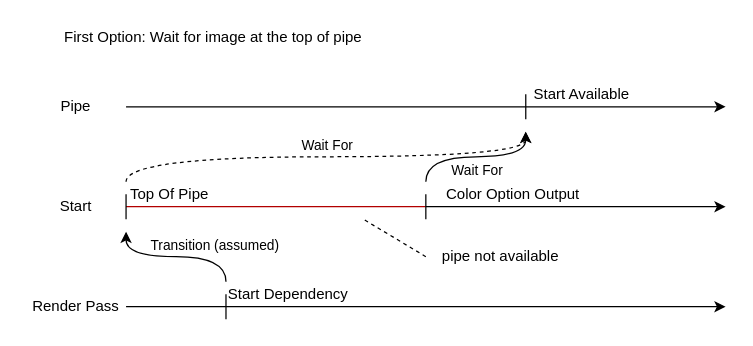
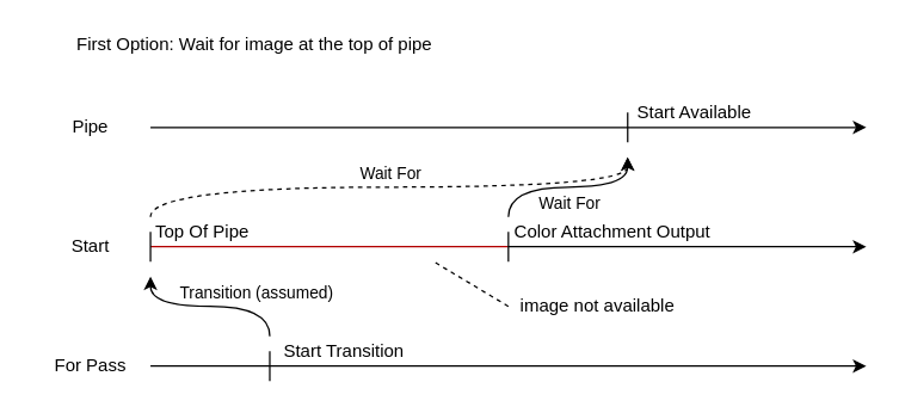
  <mxCell id="0" />
  <mxCell id="1" parent="0" />
  <mxCell id="2" value="" style="endArrow=none;html=1;rounded=0;fillColor=#e51400;strokeColor=#B20000;" edge="1" parent="1"><mxGeometry width="50" height="50" relative="1" as="geometry"><mxPoint x="100" y="165" as="sourcePoint" /><mxPoint x="340" y="165" as="targetPoint" /></mxGeometry></mxCell>
  <mxCell id="3" value="Start" style="text;html=1;align=center;verticalAlign=middle;whiteSpace=wrap;rounded=0;" vertex="1" parent="1"><mxGeometry x="20" y="155" width="80" height="20" as="geometry" /></mxCell>
  <mxCell id="4" value="" style="endArrow=classic;html=1;rounded=0;endFill=1;" edge="1" parent="1"><mxGeometry width="50" height="50" relative="1" as="geometry"><mxPoint x="100" y="85" as="sourcePoint" /><mxPoint x="580" y="85" as="targetPoint" /></mxGeometry></mxCell>
  <mxCell id="5" value="Pipe" style="text;html=1;align=center;verticalAlign=middle;whiteSpace=wrap;rounded=0;" vertex="1" parent="1"><mxGeometry x="20" y="75" width="80" height="20" as="geometry" /></mxCell>
  <mxCell id="6" value="" style="endArrow=classic;html=1;rounded=0;endFill=1;" edge="1" parent="1"><mxGeometry width="50" height="50" relative="1" as="geometry"><mxPoint x="100" y="245" as="sourcePoint" /><mxPoint x="580" y="245" as="targetPoint" /></mxGeometry></mxCell>
- <mxCell id="7" value="Render Pass" style="text;html=1;align=center;verticalAlign=middle;whiteSpace=wrap;rounded=0;" vertex="1" parent="1"><mxGeometry x="20" y="235" width="80" height="20" as="geometry" /></mxCell>
+ <mxCell id="7" value="For Pass" style="text;html=1;align=center;verticalAlign=middle;whiteSpace=wrap;rounded=0;" vertex="1" parent="1"><mxGeometry x="20" y="235" width="80" height="20" as="geometry" /></mxCell>
  <mxCell id="8" value="" style="endArrow=none;html=1;rounded=0;" edge="1" parent="1"><mxGeometry width="50" height="50" relative="1" as="geometry"><mxPoint x="420" y="95" as="sourcePoint" /><mxPoint x="420" y="75" as="targetPoint" /></mxGeometry></mxCell>
  <mxCell id="9" value="Start Available" style="text;html=1;align=center;verticalAlign=middle;whiteSpace=wrap;rounded=0;" vertex="1" parent="1"><mxGeometry x="420" y="65" width="90" height="20" as="geometry" /></mxCell>
  <mxCell id="10" value="" style="endArrow=none;html=1;rounded=0;" edge="1" parent="1"><mxGeometry width="50" height="50" relative="1" as="geometry"><mxPoint x="340" y="175" as="sourcePoint" /><mxPoint x="340" y="155" as="targetPoint" /></mxGeometry></mxCell>
- <mxCell id="11" value="Color Option Output" style="text;html=1;align=center;verticalAlign=middle;whiteSpace=wrap;rounded=0;" vertex="1" parent="1"><mxGeometry x="340" y="145" width="140" height="20" as="geometry" /></mxCell>
+ <mxCell id="11" value="Color Attachment Output" style="text;html=1;align=center;verticalAlign=middle;whiteSpace=wrap;rounded=0;" vertex="1" parent="1"><mxGeometry x="340" y="145" width="140" height="20" as="geometry" /></mxCell>
  <mxCell id="12" value="" style="endArrow=none;html=1;rounded=0;" edge="1" parent="1"><mxGeometry width="50" height="50" relative="1" as="geometry"><mxPoint x="100" y="175" as="sourcePoint" /><mxPoint x="100" y="155" as="targetPoint" /></mxGeometry></mxCell>
  <mxCell id="13" value="Top Of Pipe" style="text;html=1;align=center;verticalAlign=middle;whiteSpace=wrap;rounded=0;" vertex="1" parent="1"><mxGeometry x="100" y="145" width="70" height="20" as="geometry" /></mxCell>
  <mxCell id="14" value="" style="endArrow=classic;html=1;rounded=0;edgeStyle=orthogonalEdgeStyle;elbow=vertical;curved=1;" edge="1" parent="1"><mxGeometry relative="1" as="geometry"><mxPoint x="180" y="225" as="sourcePoint" /><mxPoint x="100" y="185" as="targetPoint" /><Array as="points"><mxPoint x="180" y="205" /><mxPoint x="100" y="205" /></Array></mxGeometry></mxCell>
  <mxCell id="15" value="Transition (assumed)" style="edgeLabel;resizable=0;html=1;;align=center;verticalAlign=middle;" connectable="0" vertex="1" parent="14"><mxGeometry relative="1" as="geometry"><mxPoint x="30" y="-10" as="offset" /></mxGeometry></mxCell>
  <mxCell id="16" value="" style="endArrow=none;html=1;rounded=0;" edge="1" parent="1"><mxGeometry width="50" height="50" relative="1" as="geometry"><mxPoint x="180" y="255" as="sourcePoint" /><mxPoint x="180" y="235" as="targetPoint" /></mxGeometry></mxCell>
- <mxCell id="17" value="Start Dependency" style="text;html=1;align=center;verticalAlign=middle;whiteSpace=wrap;rounded=0;" vertex="1" parent="1"><mxGeometry x="180" y="225" width="100" height="20" as="geometry" /></mxCell>
+ <mxCell id="17" value="Start Transition" style="text;html=1;align=center;verticalAlign=middle;whiteSpace=wrap;rounded=0;" vertex="1" parent="1"><mxGeometry x="180" y="225" width="100" height="20" as="geometry" /></mxCell>
  <mxCell id="18" value="" style="endArrow=classic;html=1;rounded=0;edgeStyle=orthogonalEdgeStyle;curved=1;dashed=1;" edge="1" parent="1"><mxGeometry relative="1" as="geometry"><mxPoint x="100" y="145" as="sourcePoint" /><mxPoint x="420" y="105" as="targetPoint" /><Array as="points"><mxPoint x="100" y="125" /><mxPoint x="420" y="125" /></Array></mxGeometry></mxCell>
  <mxCell id="19" value="Wait For" style="edgeLabel;resizable=0;html=1;;align=center;verticalAlign=middle;" connectable="0" vertex="1" parent="18"><mxGeometry relative="1" as="geometry"><mxPoint y="-10" as="offset" /></mxGeometry></mxCell>
  <mxCell id="20" value="" style="endArrow=classic;html=1;rounded=0;edgeStyle=orthogonalEdgeStyle;curved=1;" edge="1" parent="1"><mxGeometry relative="1" as="geometry"><mxPoint x="340" y="145" as="sourcePoint" /><mxPoint x="420" y="105" as="targetPoint" /><Array as="points"><mxPoint x="340" y="125" /><mxPoint x="420" y="125" /></Array></mxGeometry></mxCell>
  <mxCell id="21" value="Wait For" style="edgeLabel;resizable=0;html=1;;align=center;verticalAlign=middle;" connectable="0" vertex="1" parent="20"><mxGeometry relative="1" as="geometry"><mxPoint y="10" as="offset" /></mxGeometry></mxCell>
  <mxCell id="22" value="" style="endArrow=classic;html=1;rounded=0;endFill=1;" edge="1" parent="1"><mxGeometry width="50" height="50" relative="1" as="geometry"><mxPoint x="340" y="165" as="sourcePoint" /><mxPoint x="580" y="165" as="targetPoint" /></mxGeometry></mxCell>
  <mxCell id="23" value="" style="endArrow=none;dashed=1;html=1;rounded=0;" edge="1" parent="1"><mxGeometry width="50" height="50" relative="1" as="geometry"><mxPoint x="340" y="205" as="sourcePoint" /><mxPoint x="290" y="175" as="targetPoint" /></mxGeometry></mxCell>
- <mxCell id="24" value="pipe not available" style="text;html=1;align=center;verticalAlign=middle;whiteSpace=wrap;rounded=0;" vertex="1" parent="1"><mxGeometry x="340" y="195" width="120" height="20" as="geometry" /></mxCell>
+ <mxCell id="24" value="image not available" style="text;html=1;align=center;verticalAlign=middle;whiteSpace=wrap;rounded=0;" vertex="1" parent="1"><mxGeometry x="340" y="195" width="120" height="20" as="geometry" /></mxCell>
  <mxCell id="25" value="First Option: Wait for image at the top of pipe" style="text;html=1;align=center;verticalAlign=middle;whiteSpace=wrap;rounded=0;" vertex="1" parent="1"><mxGeometry x="30" y="20" width="280" height="20" as="geometry" /></mxCell>
